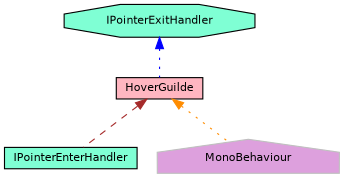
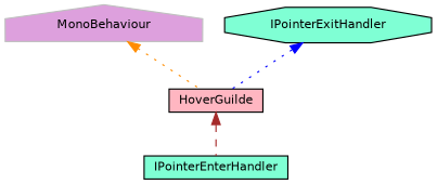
  digraph {
    node [color=black fillcolor=aquamarine fontname=Helvetica fontsize=10 shape=box style=filled]
    edge [dir=back fontname=Helvetica fontsize=10 labelfontname=Helvetica labelfontsize=10 style=dotted]
    n1 [fillcolor=lightpink fontcolor=black height=0.2 label=HoverGuilde width=0.4]
    n2 [height=0.2 label=IPointerEnterHandler width=0.4]
    n3 [color=grey75 fillcolor=plum height=0.2 label=MonoBehaviour shape=house width=0.4]
    n4 [height=0.2 label=IPointerExitHandler shape=octagon width=0.4]
    n1 -> n2 [color=brown style=dashed]
-   n1 -> n3 [color=darkorange]
+   n3 -> n1 [color=darkorange]
    n4 -> n1 [color=blue]
  }
